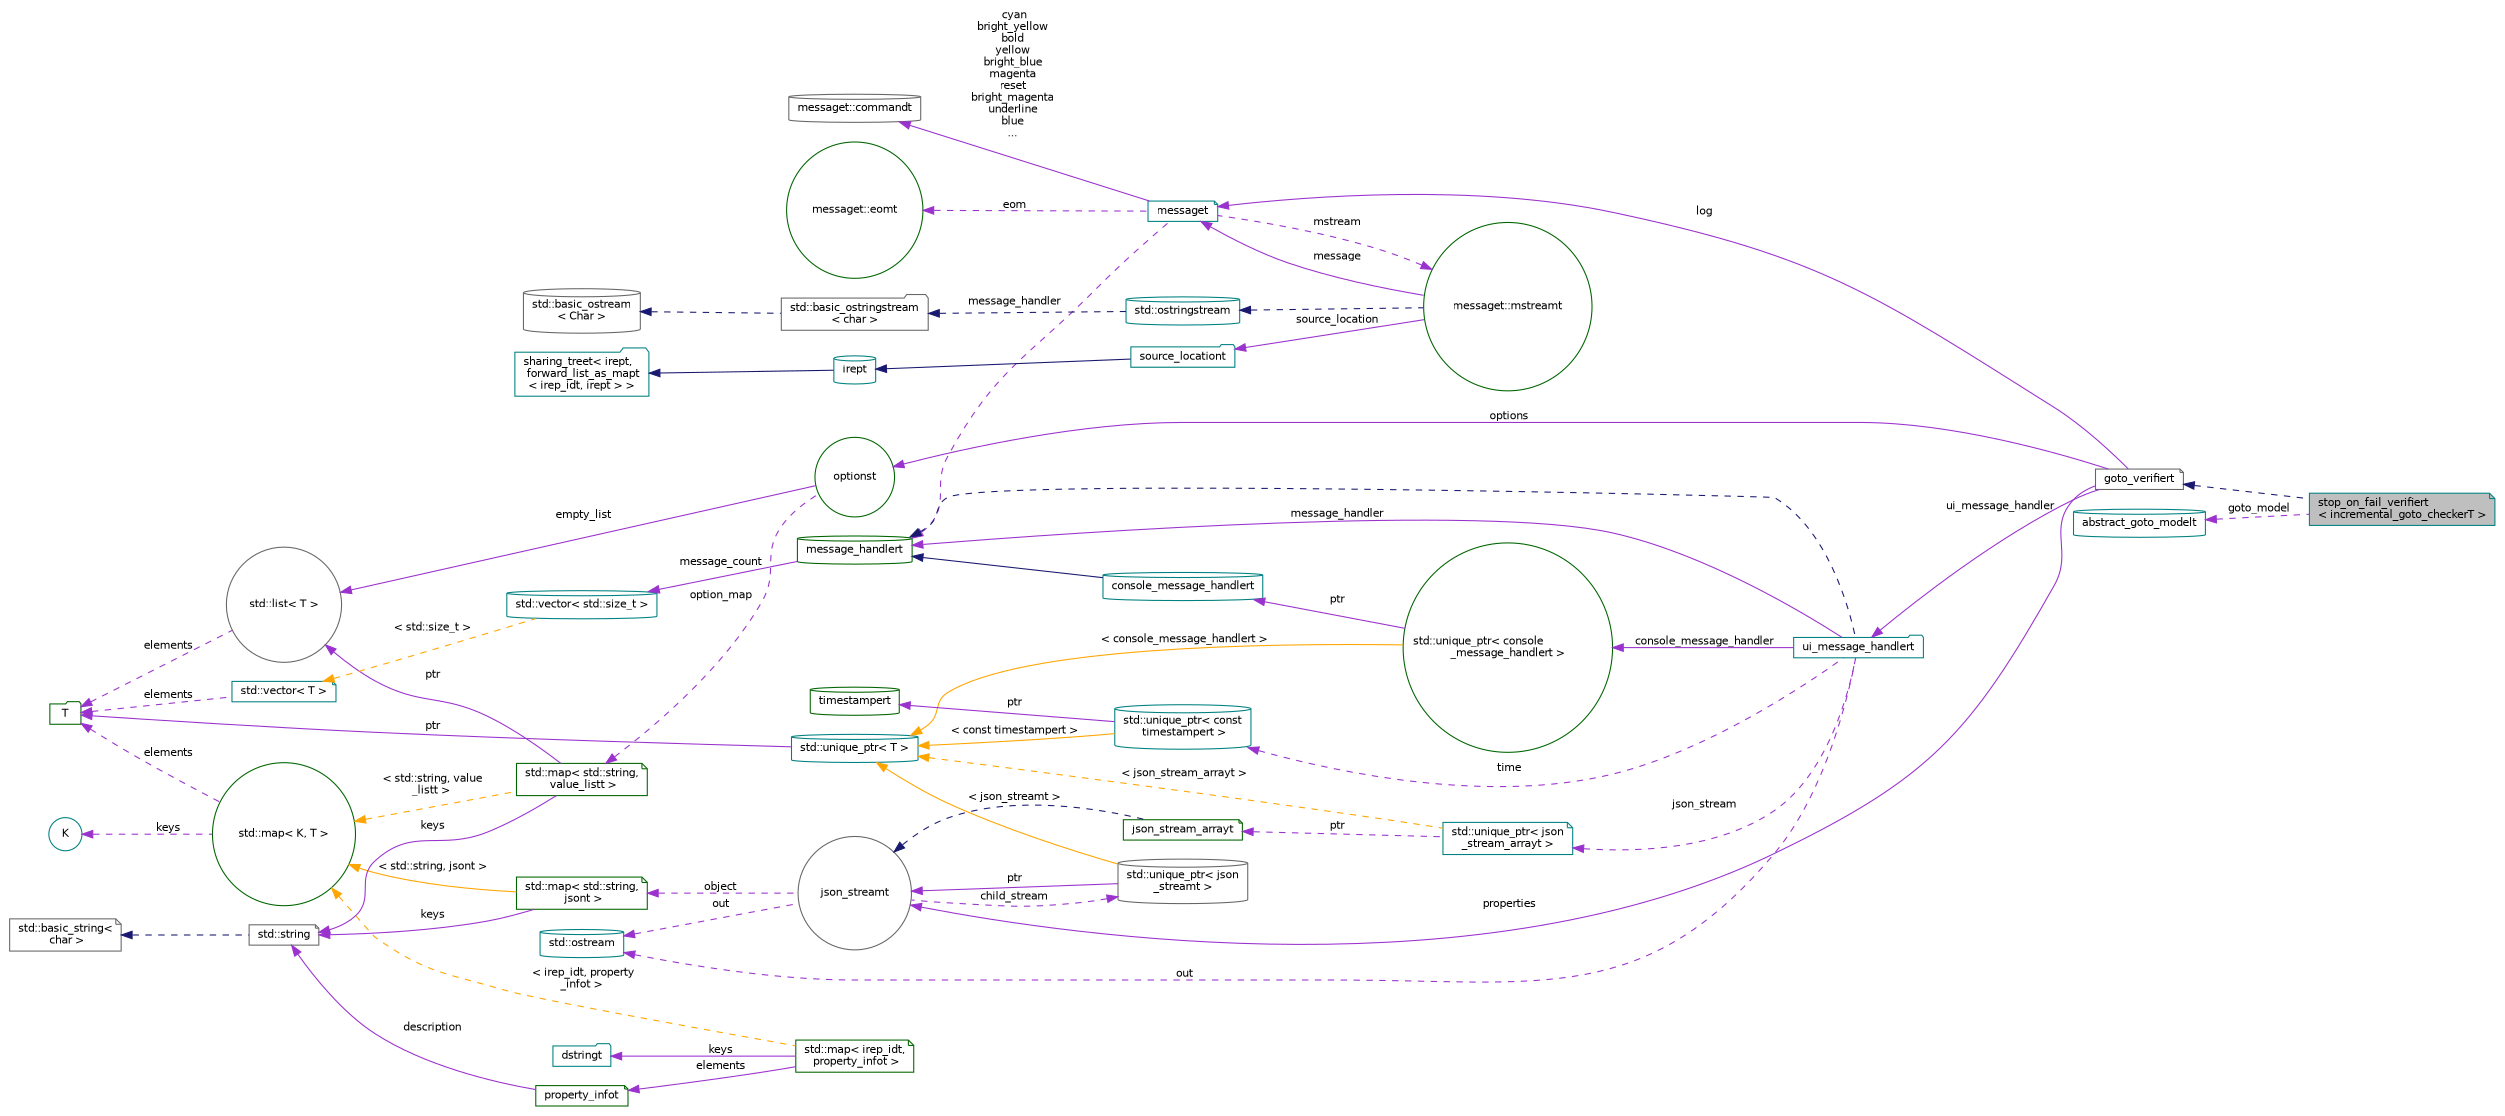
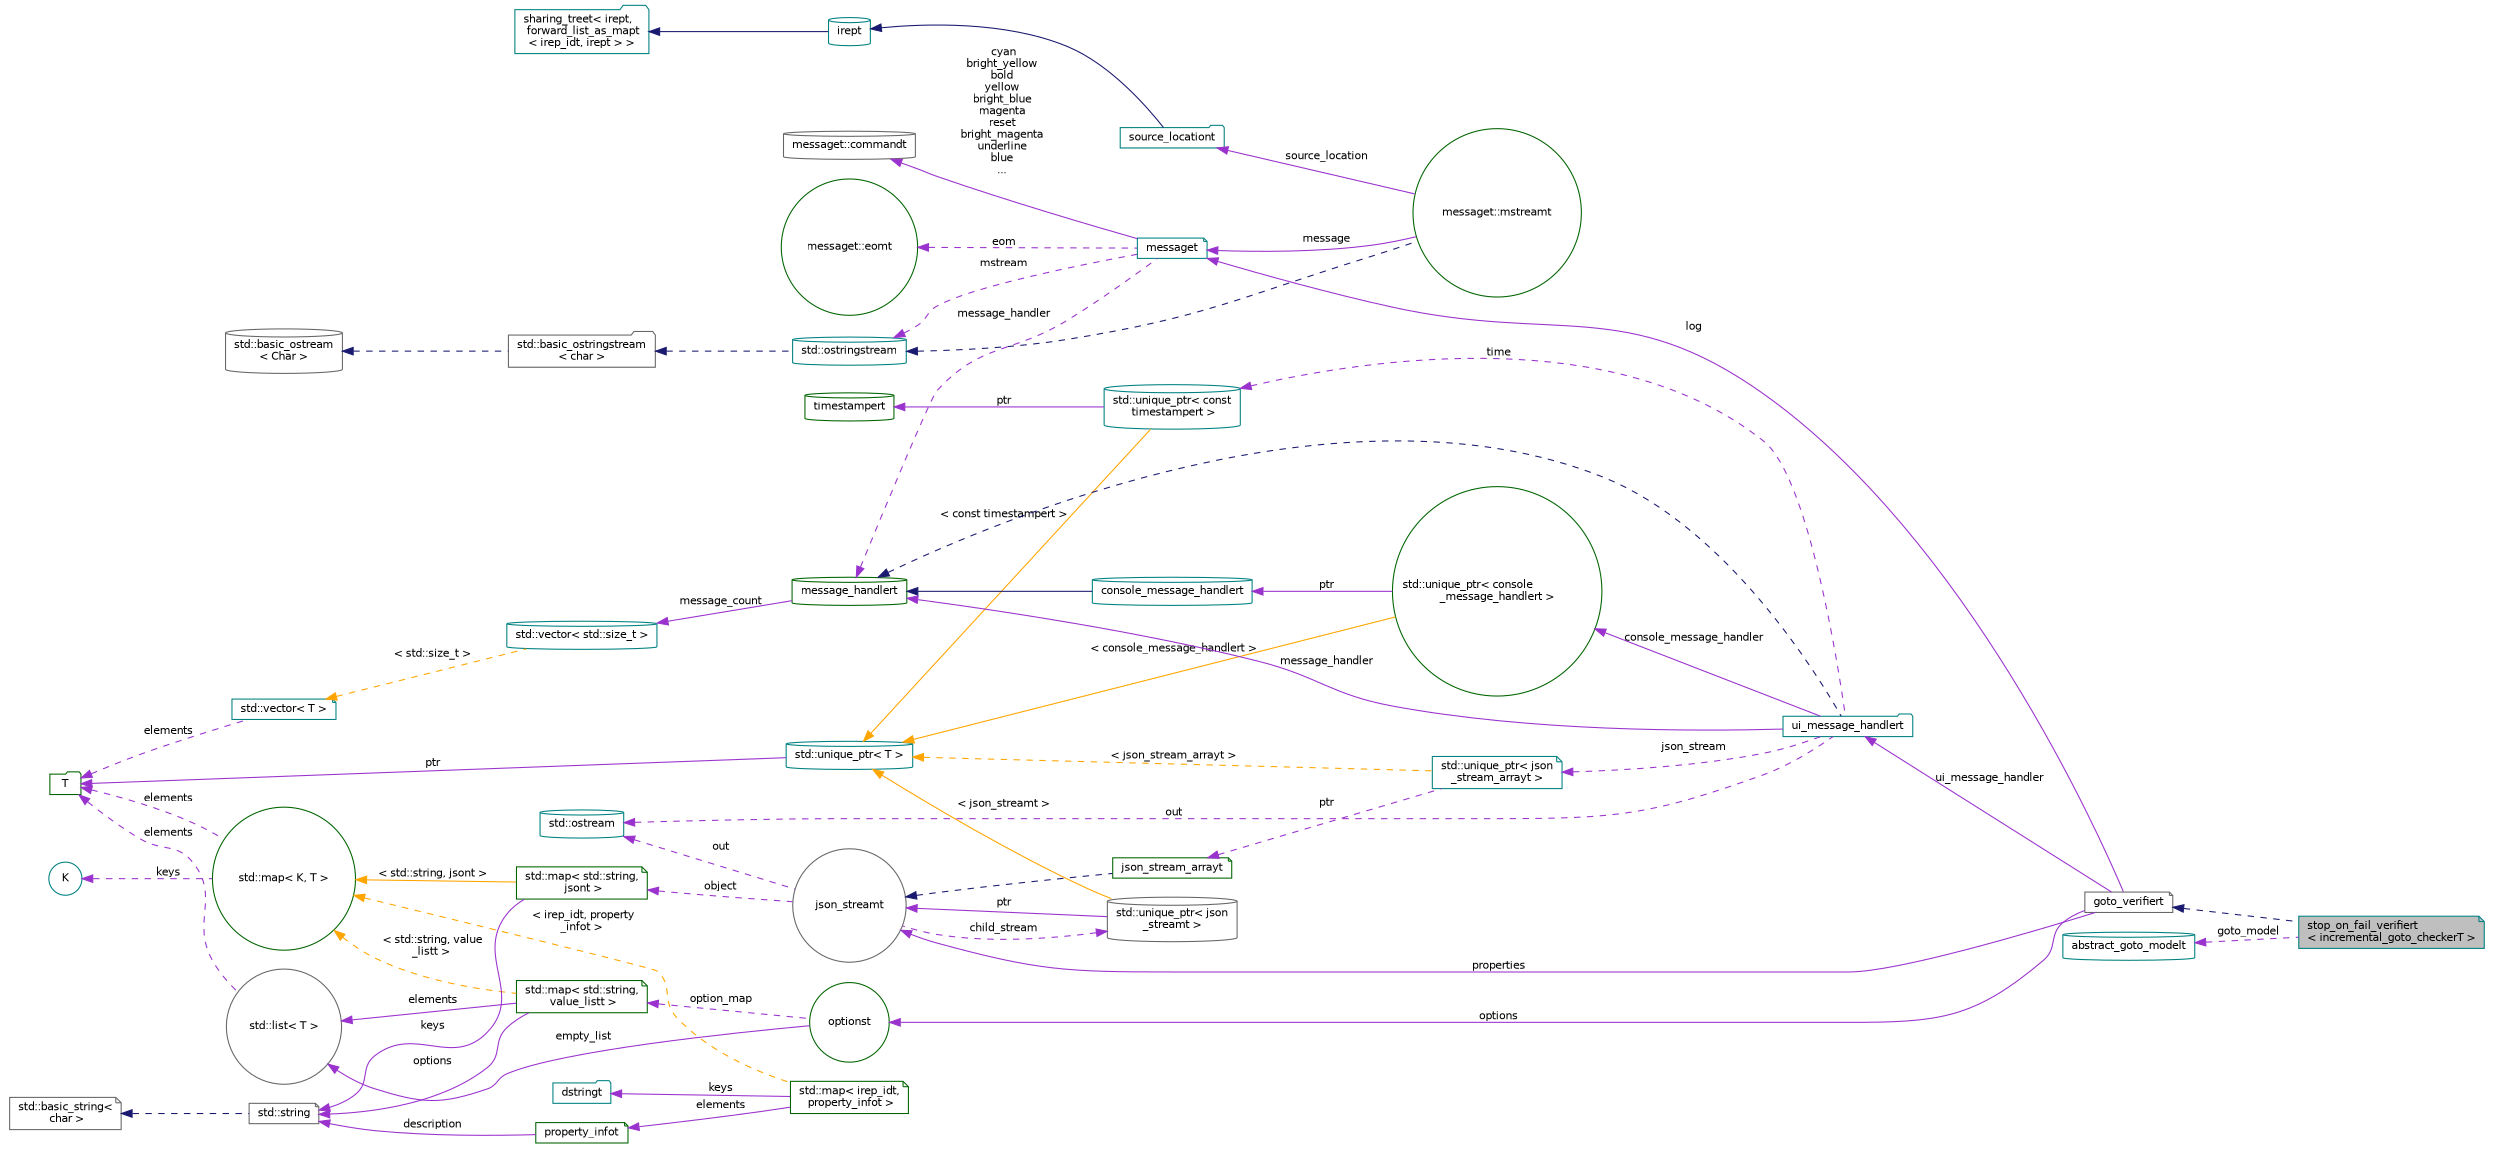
  digraph {
    rankdir=LR
    node [color=teal fontname=Helvetica fontsize=10 shape=cylinder]
    edge [color=darkorchid3 dir=back fontname=Helvetica fontsize=10 labelfontname=Helvetica labelfontsize=10 style=solid]
    n1 [fillcolor=grey75 fontcolor=black height=0.2 label="stop_on_fail_verifiert\l\< incremental_goto_checkerT \>" shape=note style=filled width=0.4]
    n2 [color=gray40 height=0.2 label=goto_verifiert shape=note width=0.4]
    n3 [color=darkgreen height=0.2 label=optionst shape=circle width=0.4]
    n4 [color=gray40 height=0.2 label="std::list\< T \>" shape=circle width=0.4]
    n5 [color=darkgreen height=0.2 label="std::map\< std::string,\l value_listt \>" shape=note width=0.4]
    n6 [color=darkgreen height=0.2 label=T shape=folder width=0.4]
    n7 [color=darkgreen height=0.2 label="std::map\< K, T \>" shape=circle width=0.4]
    n8 [height=0.2 label="std::vector\< T \>" shape=note width=0.4]
    n9 [height=0.2 label="std::unique_ptr\< T \>" width=0.4]
    n10 [color=darkgreen height=0.2 label="std::map\< std::string,\l jsont \>" shape=note width=0.4]
    n11 [color=darkgreen height=0.2 label="std::map\< irep_idt,\l property_infot \>" shape=note width=0.4]
    n12 [height=0.2 label="std::vector\< std::size_t \>" width=0.4]
    n13 [height=0.2 label="std::unique_ptr\< json\l_stream_arrayt \>" shape=note width=0.4]
    n14 [color=gray40 height=0.2 label="std::unique_ptr\< json\l_streamt \>" width=0.4]
    n15 [color=darkgreen height=0.2 label="std::unique_ptr\< console\l_message_handlert \>" shape=circle width=0.4]
    n16 [height=0.2 label="std::unique_ptr\< const\l timestampert \>" width=0.4]
    n17 [color=gray40 height=0.2 label="std::string" shape=note width=0.4]
    n18 [color=darkgreen height=0.2 label=property_infot shape=note width=0.4]
    n19 [color=gray40 height=0.2 label=json_streamt shape=circle width=0.4]
    n20 [color=gray40 height=0.2 label="std::basic_string\<\l char \>" shape=note width=0.4]
    n21 [height=0.2 label=K shape=circle width=0.4]
    n22 [height=0.2 label=dstringt shape=folder width=0.4]
    n23 [height=0.2 label=messaget shape=note width=0.4]
    n24 [color=darkgreen height=0.2 label="messaget::mstreamt" shape=circle width=0.4]
    n25 [color=darkgreen height=0.2 label=message_handlert width=0.4]
    n26 [height=0.2 label=ui_message_handlert shape=folder width=0.4]
    n27 [height=0.2 label=console_message_handlert width=0.4]
    n28 [color=gray40 height=0.2 label="messaget::commandt" width=0.4]
    n29 [height=0.2 label="std::ostringstream" width=0.4]
    n30 [color=gray40 height=0.2 label="std::basic_ostringstream\l\< char \>" shape=folder width=0.4]
    n31 [color=gray40 height=0.2 label="std::basic_ostream\l\< Char \>" width=0.4]
    n32 [height=0.2 label=source_locationt shape=folder width=0.4]
    n33 [height=0.2 label=irept width=0.4]
    n34 [height=0.2 label="sharing_treet\< irept,\l forward_list_as_mapt\l\< irep_idt, irept \> \>" shape=folder width=0.4]
    n35 [color=darkgreen height=0.2 label="messaget::eomt" shape=circle width=0.4]
    n36 [color=darkgreen height=0.2 label=json_stream_arrayt shape=note width=0.4]
    n37 [height=0.2 label="std::ostream" width=0.4]
    n38 [color=darkgreen height=0.2 label=timestampert width=0.4]
    n39 [height=0.2 label=abstract_goto_modelt width=0.4]
    n2 -> n1 [color=midnightblue style=dashed]
    n3 -> n2 [label=" options"]
    n4 -> n3 [label=" empty_list"]
-   n4 -> n5 [label=" ptr"]
+   n4 -> n5 [label=" elements"]
    n5 -> n3 [label=" option_map" style=dashed]
    n6 -> n4 [label=" elements" style=dashed]
    n6 -> n7 [label=" elements" style=dashed]
    n6 -> n8 [label=" elements" style=dashed]
    n6 -> n9 [label=" ptr"]
    n7 -> n5 [color=orange label=" \< std::string, value\l_listt \>" style=dashed]
    n7 -> n10 [color=orange label=" \< std::string, jsont \>"]
    n7 -> n11 [color=orange label=" \< irep_idt, property\l_infot \>" style=dashed]
    n8 -> n12 [color=orange label=" \< std::size_t \>" style=dashed]
    n9 -> n13 [color=orange label=" \< json_stream_arrayt \>" style=dashed]
    n9 -> n14 [color=orange label=" \< json_streamt \>"]
    n9 -> n15 [color=orange label=" \< console_message_handlert \>"]
    n9 -> n16 [color=orange label=" \< const timestampert \>"]
    n10 -> n19 [label=" object" style=dashed]
    n12 -> n25 [label=" message_count"]
    n13 -> n26 [label=" json_stream" style=dashed]
    n14 -> n19 [label=" child_stream" style=dashed]
    n15 -> n26 [label=" console_message_handler"]
    n16 -> n26 [label=" time" style=dashed]
-   n17 -> n5 [label=" keys"]
+   n17 -> n5 [label=" options"]
    n17 -> n10 [label=" keys"]
    n17 -> n18 [label=" description"]
    n18 -> n11 [label=" elements"]
    n19 -> n2 [label=" properties"]
    n19 -> n14 [label=" ptr"]
    n19 -> n36 [color=midnightblue style=dashed]
    n20 -> n17 [color=midnightblue style=dashed]
    n21 -> n7 [label=" keys" style=dashed]
    n22 -> n11 [label=" keys"]
    n23 -> n2 [label=" log"]
    n23 -> n24 [label=" message"]
-   n24 -> n23 [label=" mstream" style=dashed]
+   n29 -> n23 [label=" mstream" style=dashed]
    n25 -> n23 [label=" message_handler" style=dashed]
    n25 -> n26 [color=midnightblue style=dashed]
    n25 -> n26 [label=" message_handler"]
    n25 -> n27 [color=midnightblue]
    n26 -> n2 [label=" ui_message_handler"]
    n27 -> n15 [label=" ptr"]
    n28 -> n23 [label=" cyan\nbright_yellow\nbold\nyellow\nbright_blue\nmagenta\nreset\nbright_magenta\nunderline\nblue\n..."]
    n29 -> n24 [color=midnightblue style=dashed]
    n30 -> n29 [color=midnightblue style=dashed]
    n31 -> n30 [color=midnightblue style=dashed]
    n32 -> n24 [label=" source_location"]
    n33 -> n32 [color=midnightblue]
    n34 -> n33 [color=midnightblue]
    n35 -> n23 [label=" eom" style=dashed]
    n36 -> n13 [label=" ptr" style=dashed]
    n37 -> n19 [label=" out" style=dashed]
    n37 -> n26 [label=" out" style=dashed]
    n38 -> n16 [label=" ptr"]
    n39 -> n1 [label=" goto_model" style=dashed]
  }
